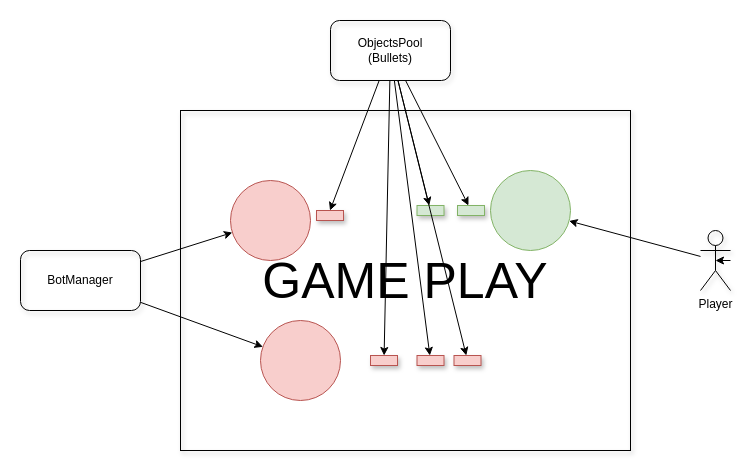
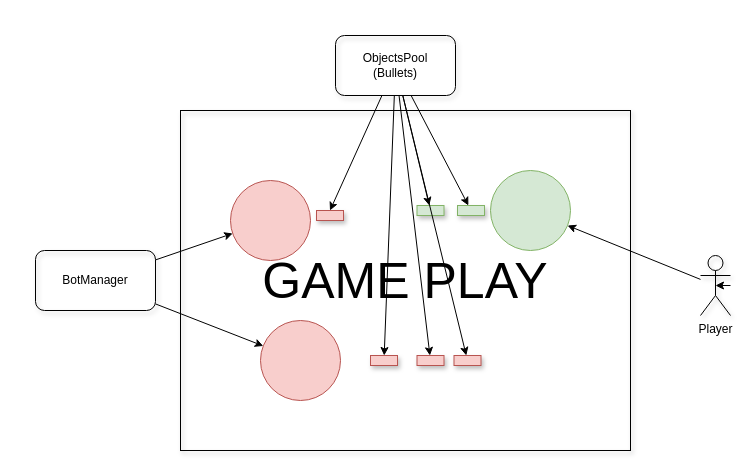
  <mxCell id="0" />
  <mxCell id="1" parent="0" />
  <mxCell id="2" value="&lt;font style=&quot;font-size: 50px&quot;&gt;GAME PLAY&lt;/font&gt;" style="rounded=0;whiteSpace=wrap;html=1;fillColor=none;shadow=1;glass=0;" vertex="1" parent="1"><mxGeometry x="180" y="110" width="450" height="340" as="geometry" /></mxCell>
  <mxCell id="3" value="" style="ellipse;whiteSpace=wrap;html=1;aspect=fixed;fillColor=#d5e8d4;strokeColor=#82b366;" vertex="1" parent="1"><mxGeometry x="490" y="170" width="80" height="80" as="geometry" /></mxCell>
  <mxCell id="4" value="" style="ellipse;whiteSpace=wrap;html=1;aspect=fixed;fillColor=#f8cecc;strokeColor=#b85450;" vertex="1" parent="1"><mxGeometry x="230" y="180" width="80" height="80" as="geometry" /></mxCell>
  <mxCell id="5" value="" style="ellipse;whiteSpace=wrap;html=1;aspect=fixed;fillColor=#f8cecc;strokeColor=#b85450;" vertex="1" parent="1"><mxGeometry x="260" y="320" width="80" height="80" as="geometry" /></mxCell>
  <mxCell id="6" style="rounded=0;orthogonalLoop=1;jettySize=auto;html=1;" edge="1" parent="1" source="8" target="4"><mxGeometry relative="1" as="geometry" /></mxCell>
  <mxCell id="7" style="edgeStyle=none;rounded=0;orthogonalLoop=1;jettySize=auto;html=1;" edge="1" parent="1" source="8" target="5"><mxGeometry relative="1" as="geometry" /></mxCell>
- <mxCell id="8" value="BotManager" style="rounded=1;whiteSpace=wrap;html=1;shadow=1;glass=0;fillColor=none;" vertex="1" parent="1"><mxGeometry x="20" y="250" width="120" height="60" as="geometry" /></mxCell>
+ <mxCell id="8" value="BotManager" style="rounded=1;whiteSpace=wrap;html=1;shadow=1;glass=0;fillColor=none;" vertex="1" parent="1"><mxGeometry x="35" y="250" width="120" height="60" as="geometry" /></mxCell>
  <mxCell id="9" style="edgeStyle=none;rounded=0;orthogonalLoop=1;jettySize=auto;html=1;" edge="1" parent="1" source="10" target="3"><mxGeometry relative="1" as="geometry" /></mxCell>
- <mxCell id="10" value="Player" style="shape=umlActor;verticalLabelPosition=bottom;labelBackgroundColor=#ffffff;verticalAlign=top;html=1;outlineConnect=0;rounded=0;shadow=1;glass=0;fillColor=none;" vertex="1" parent="1"><mxGeometry x="700" y="230" width="30" height="60" as="geometry" /></mxCell>
+ <mxCell id="10" value="Player" style="shape=umlActor;verticalLabelPosition=bottom;labelBackgroundColor=#ffffff;verticalAlign=top;html=1;outlineConnect=0;rounded=0;shadow=1;glass=0;fillColor=none;" vertex="1" parent="1"><mxGeometry x="700" y="255" width="30" height="60" as="geometry" /></mxCell>
  <mxCell id="11" style="edgeStyle=none;rounded=0;orthogonalLoop=1;jettySize=auto;html=1;entryX=0.5;entryY=0.5;entryDx=0;entryDy=0;entryPerimeter=0;" edge="1" parent="1" source="10" target="10"><mxGeometry relative="1" as="geometry" /></mxCell>
  <mxCell id="12" value="" style="rounded=0;whiteSpace=wrap;html=1;shadow=1;glass=0;fillColor=#d5e8d4;strokeColor=#82b366;" vertex="1" parent="1"><mxGeometry x="457" y="205" width="27" height="10" as="geometry" /></mxCell>
  <mxCell id="13" value="" style="rounded=0;whiteSpace=wrap;html=1;shadow=1;glass=0;fillColor=#f8cecc;strokeColor=#b85450;" vertex="1" parent="1"><mxGeometry x="370" y="355" width="27" height="10" as="geometry" /></mxCell>
  <mxCell id="14" value="" style="rounded=0;whiteSpace=wrap;html=1;shadow=1;glass=0;fillColor=#f8cecc;strokeColor=#b85450;" vertex="1" parent="1"><mxGeometry x="316" y="210" width="27" height="10" as="geometry" /></mxCell>
  <mxCell id="15" value="" style="rounded=0;whiteSpace=wrap;html=1;shadow=1;glass=0;fillColor=#f8cecc;strokeColor=#b85450;" vertex="1" parent="1"><mxGeometry x="416.5" y="355" width="27" height="10" as="geometry" /></mxCell>
  <mxCell id="16" value="" style="rounded=0;whiteSpace=wrap;html=1;shadow=1;glass=0;fillColor=#f8cecc;strokeColor=#b85450;" vertex="1" parent="1"><mxGeometry x="453.5" y="355" width="27" height="10" as="geometry" /></mxCell>
  <mxCell id="17" value="" style="rounded=0;whiteSpace=wrap;html=1;shadow=1;glass=0;fillColor=#d5e8d4;strokeColor=#82b366;" vertex="1" parent="1"><mxGeometry x="416.5" y="205" width="27" height="10" as="geometry" /></mxCell>
  <mxCell id="18" style="edgeStyle=none;rounded=0;orthogonalLoop=1;jettySize=auto;html=1;entryX=0.5;entryY=0;entryDx=0;entryDy=0;" edge="1" parent="1" source="24" target="14"><mxGeometry relative="1" as="geometry" /></mxCell>
  <mxCell id="19" style="edgeStyle=none;rounded=0;orthogonalLoop=1;jettySize=auto;html=1;" edge="1" parent="1" source="24" target="17"><mxGeometry relative="1" as="geometry" /></mxCell>
  <mxCell id="20" style="edgeStyle=none;rounded=0;orthogonalLoop=1;jettySize=auto;html=1;" edge="1" parent="1" source="24" target="12"><mxGeometry relative="1" as="geometry" /></mxCell>
  <mxCell id="21" style="edgeStyle=none;rounded=0;orthogonalLoop=1;jettySize=auto;html=1;" edge="1" parent="1" source="24" target="13"><mxGeometry relative="1" as="geometry" /></mxCell>
  <mxCell id="22" style="edgeStyle=none;rounded=0;orthogonalLoop=1;jettySize=auto;html=1;" edge="1" parent="1" source="24" target="15"><mxGeometry relative="1" as="geometry" /></mxCell>
  <mxCell id="23" style="edgeStyle=none;rounded=0;orthogonalLoop=1;jettySize=auto;html=1;" edge="1" parent="1" source="24" target="16"><mxGeometry relative="1" as="geometry" /></mxCell>
- <mxCell id="24" value="ObjectsPool&lt;br&gt;(Bullets)&lt;br&gt;" style="rounded=1;whiteSpace=wrap;html=1;shadow=1;glass=0;fillColor=none;" vertex="1" parent="1"><mxGeometry x="330" y="20" width="120" height="60" as="geometry" /></mxCell>
+ <mxCell id="24" value="ObjectsPool&lt;br&gt;(Bullets)&lt;br&gt;" style="rounded=1;whiteSpace=wrap;html=1;shadow=1;glass=0;fillColor=none;" vertex="1" parent="1"><mxGeometry x="335" y="35" width="120" height="60" as="geometry" /></mxCell>
